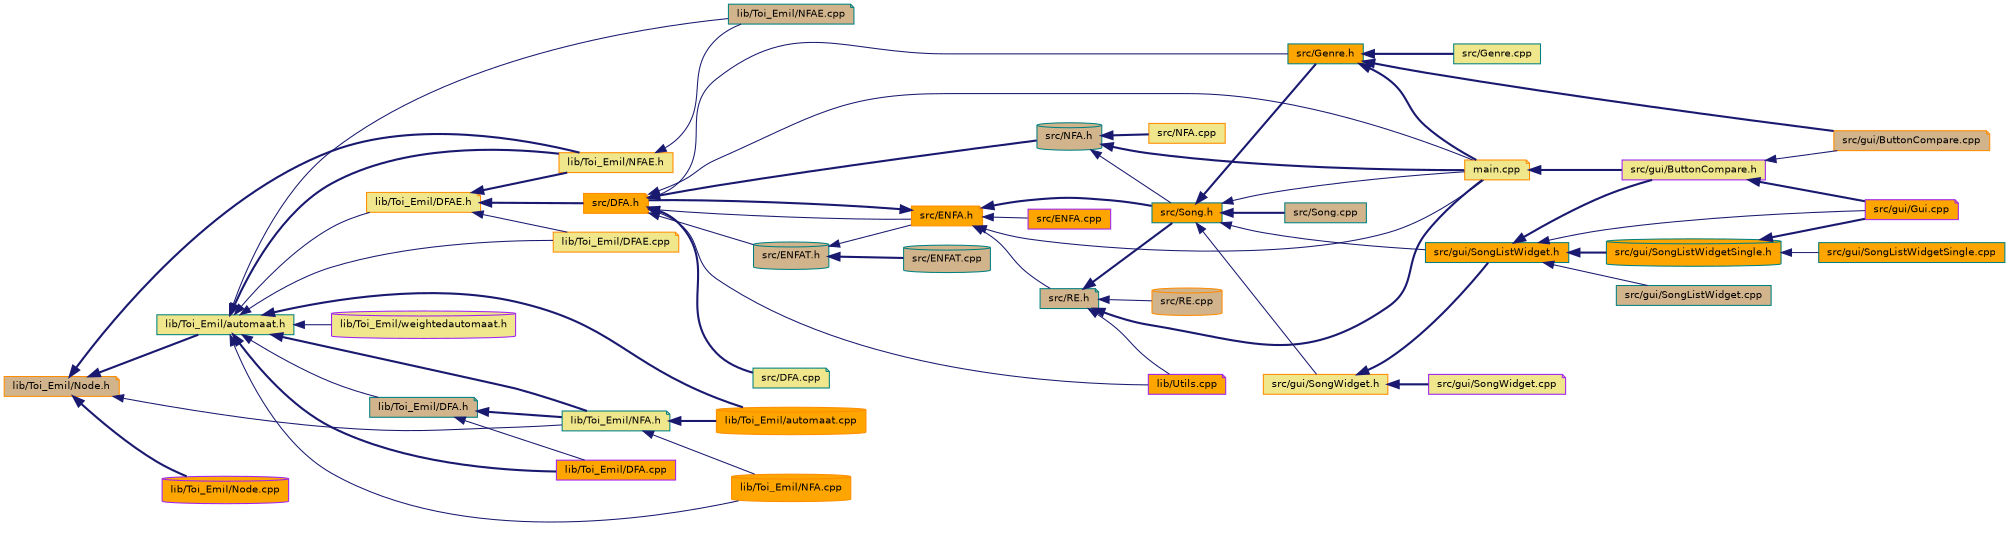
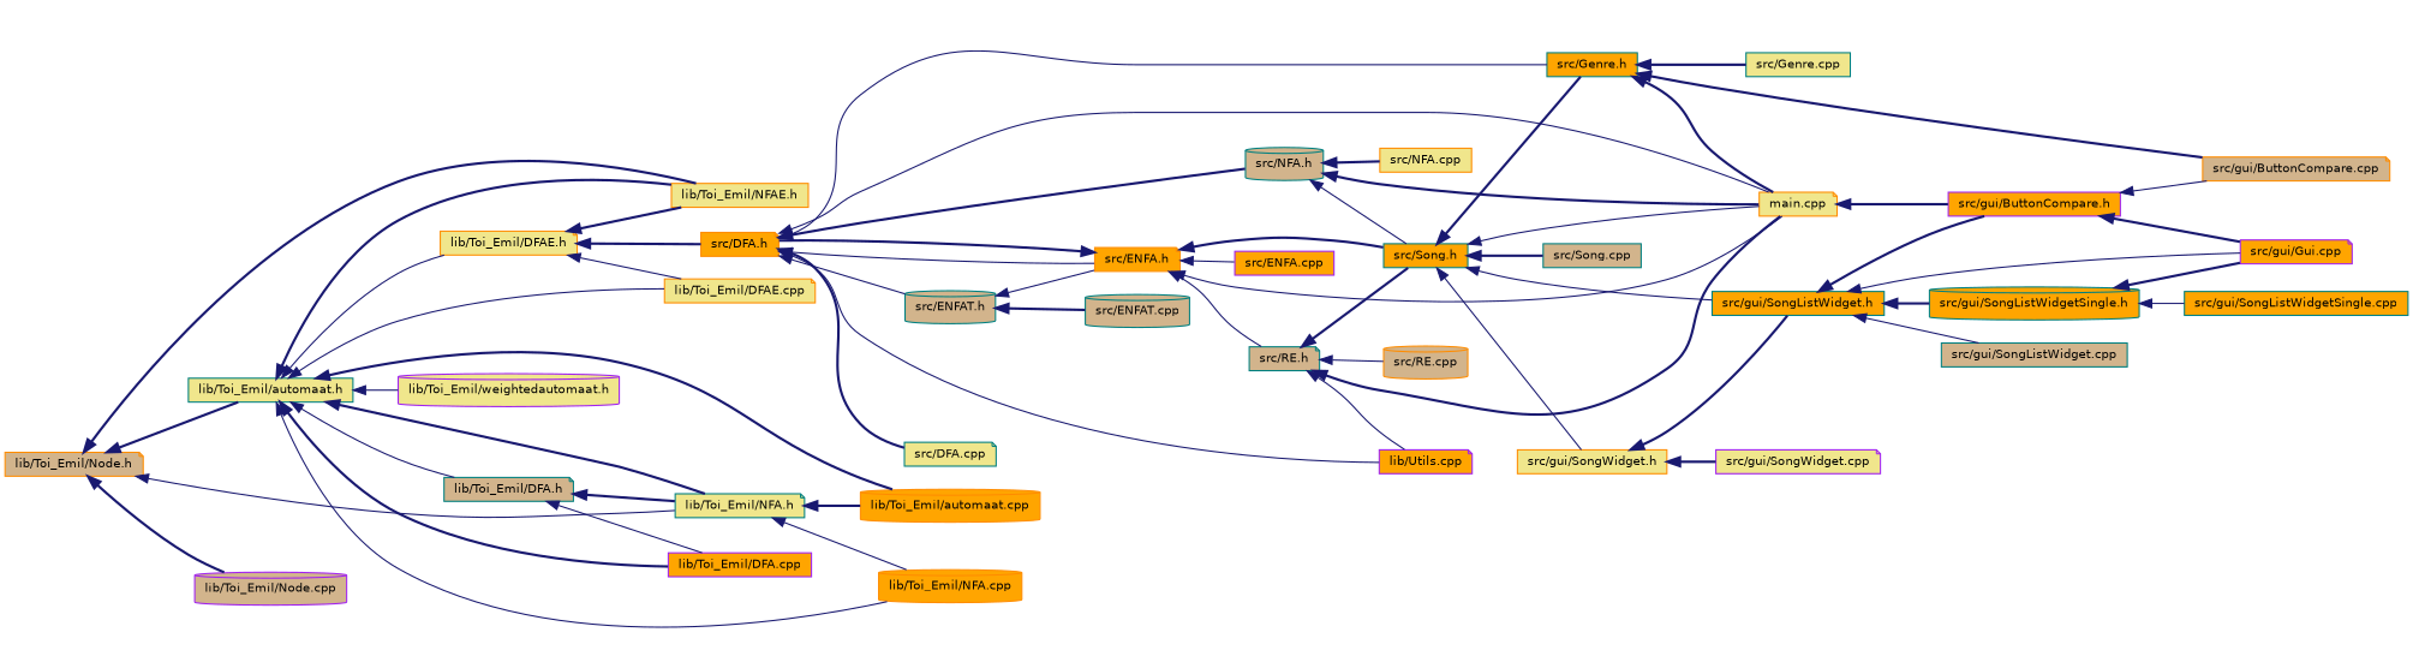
  digraph {
    rankdir=LR
    node [color=teal fillcolor=orange fontname=Helvetica fontsize=10 shape=note style=filled]
    edge [color=midnightblue dir=back fontname=Helvetica fontsize=10 labelfontname=Helvetica labelfontsize=10 style=bold]
    n1 [color=darkorange fillcolor=tan fontcolor=black height=0.2 label="lib/Toi_Emil/Node.h" width=0.4]
    n2 [fillcolor=khaki height=0.2 label="lib/Toi_Emil/automaat.h" shape=box width=0.4]
    n3 [fillcolor=khaki height=0.2 label="lib/Toi_Emil/NFA.h" width=0.4]
    n4 [color=darkorange fillcolor=khaki height=0.2 label="lib/Toi_Emil/NFAE.h" shape=box width=0.4]
-   n5 [color=purple height=0.2 label="lib/Toi_Emil/Node.cpp" shape=cylinder width=0.4]
+   n5 [color=purple fillcolor=tan height=0.2 label="lib/Toi_Emil/Node.cpp" shape=cylinder width=0.4]
    n6 [color=darkorange height=0.2 label="lib/Toi_Emil/automaat.cpp" shape=cylinder width=0.4]
    n7 [color=darkorange height=0.2 label="lib/Toi_Emil/NFA.cpp" shape=cylinder width=0.4]
    n8 [fillcolor=tan height=0.2 label="lib/Toi_Emil/DFA.h" width=0.4]
    n9 [color=purple height=0.2 label="lib/Toi_Emil/DFA.cpp" shape=box width=0.4]
    n10 [color=darkorange fillcolor=khaki height=0.2 label="lib/Toi_Emil/DFAE.h" width=0.4]
    n11 [color=darkorange fillcolor=khaki height=0.2 label="lib/Toi_Emil/DFAE.cpp" width=0.4]
-   n12 [fillcolor=tan height=0.2 label="lib/Toi_Emil/NFAE.cpp" width=0.4]
    n13 [color=purple fillcolor=khaki height=0.2 label="lib/Toi_Emil/weightedautomaat.h" shape=cylinder width=0.4]
    n14 [color=darkorange height=0.2 label="src/DFA.h" width=0.4]
    n15 [fillcolor=tan height=0.2 label="src/ENFAT.h" shape=cylinder width=0.4]
    n16 [color=darkorange height=0.2 label="src/ENFA.h" width=0.4]
    n17 [color=purple height=0.2 label="lib/Utils.cpp" width=0.4]
    n18 [color=darkorange fillcolor=khaki height=0.2 label="main.cpp" width=0.4]
    n19 [height=0.2 label="src/Genre.h" shape=box width=0.4]
    n20 [fillcolor=khaki height=0.2 label="src/DFA.cpp" width=0.4]
    n21 [fillcolor=tan height=0.2 label="src/NFA.h" shape=cylinder width=0.4]
    n22 [fillcolor=tan height=0.2 label="src/ENFAT.cpp" shape=cylinder width=0.4]
    n23 [fillcolor=tan height=0.2 label="src/RE.h" width=0.4]
    n24 [height=0.2 label="src/Song.h" shape=box width=0.4]
    n25 [color=purple height=0.2 label="src/ENFA.cpp" shape=box width=0.4]
-   n26 [color=purple fillcolor=khaki height=0.2 label="src/gui/ButtonCompare.h" shape=box width=0.4]
+   n26 [color=purple height=0.2 label="src/gui/ButtonCompare.h" shape=box width=0.4]
    n27 [fillcolor=khaki height=0.2 label="src/Genre.cpp" shape=box width=0.4]
    n28 [color=darkorange fillcolor=tan height=0.2 label="src/gui/ButtonCompare.cpp" width=0.4]
    n29 [color=darkorange fillcolor=khaki height=0.2 label="src/NFA.cpp" shape=box width=0.4]
    n30 [color=darkorange fillcolor=tan height=0.2 label="src/RE.cpp" shape=cylinder width=0.4]
    n31 [height=0.2 label="src/gui/SongListWidget.h" shape=box width=0.4]
    n32 [color=darkorange fillcolor=khaki height=0.2 label="src/gui/SongWidget.h" shape=box width=0.4]
    n33 [fillcolor=tan height=0.2 label="src/Song.cpp" shape=box width=0.4]
    n34 [color=purple height=0.2 label="src/gui/Gui.cpp" width=0.4]
    n35 [height=0.2 label="src/gui/SongListWidgetSingle.h" shape=cylinder width=0.4]
    n36 [fillcolor=tan height=0.2 label="src/gui/SongListWidget.cpp" shape=box width=0.4]
    n37 [color=purple fillcolor=khaki height=0.2 label="src/gui/SongWidget.cpp" width=0.4]
    n38 [height=0.2 label="src/gui/SongListWidgetSingle.cpp" shape=box width=0.4]
    n1 -> n2
    n1 -> n3 [style=solid]
    n1 -> n4
    n1 -> n5
    n2 -> n3
    n2 -> n4
    n2 -> n6
    n2 -> n7 [style=solid]
    n2 -> n8 [style=solid]
    n2 -> n9
    n2 -> n10 [style=solid]
    n2 -> n11 [style=solid]
-   n2 -> n12 [style=solid]
    n2 -> n13 [style=solid]
    n3 -> n6
    n3 -> n7 [style=solid]
-   n4 -> n12 [style=solid]
    n8 -> n3
    n8 -> n9 [style=solid]
    n10 -> n4
    n10 -> n11 [style=solid]
    n10 -> n14
    n14 -> n15 [style=solid]
    n14 -> n16 [style=solid]
    n14 -> n17 [style=solid]
    n14 -> n18 [style=solid]
    n14 -> n19 [style=solid]
    n14 -> n20
    n14 -> n21
    n15 -> n16 [style=solid]
    n15 -> n22
    n16 -> n14
    n16 -> n18 [style=solid]
    n16 -> n23 [style=solid]
    n16 -> n24
    n16 -> n25 [style=solid]
    n18 -> n26
    n19 -> n18
    n19 -> n27
    n19 -> n28
    n21 -> n18
    n21 -> n24 [style=solid]
    n21 -> n29
    n23 -> n17 [style=solid]
    n23 -> n18
    n23 -> n24
    n23 -> n30 [style=solid]
    n24 -> n18 [style=solid]
    n24 -> n19
    n24 -> n31 [style=solid]
    n24 -> n32 [style=solid]
    n24 -> n33
    n26 -> n28 [style=solid]
    n26 -> n34
    n31 -> n26
    n31 -> n34 [style=solid]
    n31 -> n35
    n31 -> n36 [style=solid]
    n32 -> n31
    n32 -> n37
    n35 -> n34
    n35 -> n38 [style=solid]
  }
